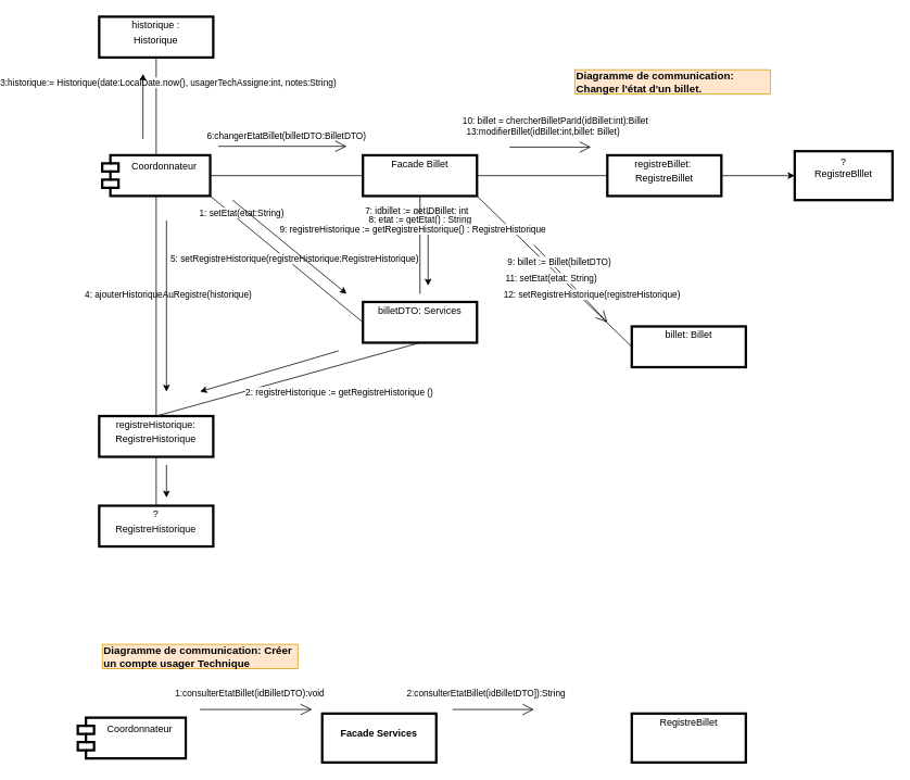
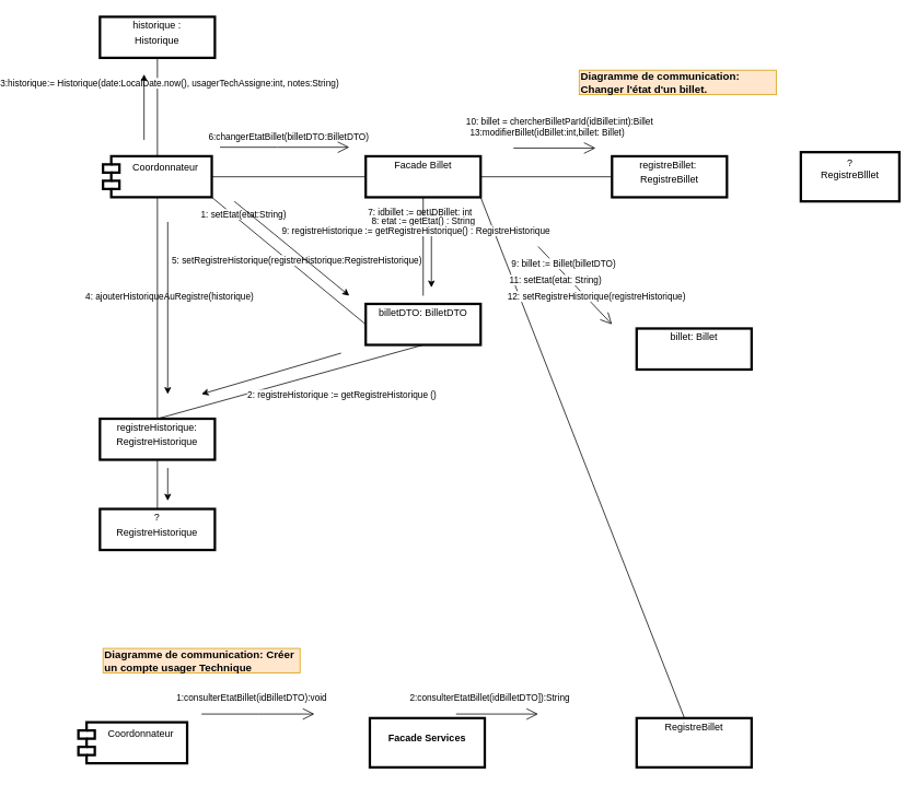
  <mxCell id="0" />
  <mxCell id="1" parent="0" />
  <mxCell id="2" value="Coordonnateur" style="shape=module;align=left;spacingLeft=20;align=center;verticalAlign=top;strokeWidth=3;" parent="1" vertex="1"><mxGeometry x="50" y="190" width="132.49" height="50" as="geometry" /></mxCell>
  <mxCell id="3" value="&lt;p style=&quot;margin:0px;margin-top:4px;text-align:center;&quot;&gt;&lt;span style=&quot;background-color: initial;&quot;&gt;Facade Billet&lt;/span&gt;&lt;br&gt;&lt;/p&gt;" style="verticalAlign=top;align=left;overflow=fill;fontSize=12;fontFamily=Helvetica;html=1;strokeWidth=3;" parent="1" vertex="1"><mxGeometry x="370" y="190" width="140" height="50" as="geometry" /></mxCell>
  <mxCell id="4" value="6:changerEtatBillet(billetDTO:BilletDTO)" style="edgeLabel;html=1;align=center;verticalAlign=middle;resizable=0;points=[];" parent="1" connectable="0" vertex="1"><mxGeometry x="290" y="170" as="geometry"><mxPoint x="-15" y="-5" as="offset" /></mxGeometry></mxCell>
  <mxCell id="5" value="" style="endArrow=open;endFill=1;endSize=12;html=1;rounded=0;" parent="1" edge="1"><mxGeometry width="160" relative="1" as="geometry"><mxPoint x="192.49" y="179" as="sourcePoint" /><mxPoint x="350" y="179" as="targetPoint" /><Array as="points"><mxPoint x="262.49" y="179" /></Array></mxGeometry></mxCell>
- <mxCell id="6" value="" style="edgeStyle=none;rounded=0;orthogonalLoop=1;jettySize=auto;html=1;" edge="1" parent="1" source="7" target="52"><mxGeometry relative="1" as="geometry" /></mxCell>
  <mxCell id="7" value="&lt;p style=&quot;margin:0px;margin-top:4px;text-align:center;&quot;&gt;registreBillet:&amp;nbsp;&lt;/p&gt;&lt;p style=&quot;margin:0px;margin-top:4px;text-align:center;&quot;&gt;RegistreBillet&lt;/p&gt;&lt;p style=&quot;margin:0px;margin-top:4px;text-align:center;&quot;&gt;&lt;br&gt;&lt;/p&gt;" style="verticalAlign=top;align=left;overflow=fill;fontSize=12;fontFamily=Helvetica;html=1;strokeWidth=3;" parent="1" vertex="1"><mxGeometry x="670" y="190" width="140" height="50" as="geometry" /></mxCell>
  <mxCell id="8" value="" style="endArrow=open;endFill=1;endSize=12;html=1;rounded=0;" parent="1" edge="1"><mxGeometry width="160" relative="1" as="geometry"><mxPoint x="550" y="180" as="sourcePoint" /><mxPoint x="650" y="180" as="targetPoint" /><Array as="points" /></mxGeometry></mxCell>
  <mxCell id="9" value="13:modifierBillet(idBillet:int,billet: Billet)" style="edgeLabel;html=1;align=center;verticalAlign=middle;resizable=0;points=[];" parent="8" vertex="1" connectable="0"><mxGeometry x="-0.2" y="2" relative="1" as="geometry"><mxPoint y="-18" as="offset" /></mxGeometry></mxCell>
  <mxCell id="10" value="Coordonnateur" style="shape=module;align=left;spacingLeft=20;align=center;verticalAlign=top;strokeWidth=3;" parent="1" vertex="1"><mxGeometry x="20" y="880" width="132.49" height="50" as="geometry" /></mxCell>
- <mxCell id="11" value="&lt;p style=&quot;margin:0px;margin-top:4px;text-align:center;&quot;&gt;&lt;br&gt;&lt;b&gt;Facade Services&lt;/b&gt;&lt;/p&gt;" style="verticalAlign=top;align=left;overflow=fill;fontSize=12;fontFamily=Helvetica;html=1;strokeWidth=3;" parent="1" vertex="1"><mxGeometry x="320" y="875" width="140" height="60" as="geometry" /></mxCell>
+ <mxCell id="11" value="&lt;p style=&quot;margin:0px;margin-top:4px;text-align:center;&quot;&gt;&lt;br&gt;&lt;b&gt;Facade Services&lt;/b&gt;&lt;/p&gt;" style="verticalAlign=top;align=left;overflow=fill;fontSize=12;fontFamily=Helvetica;html=1;strokeWidth=3;" parent="1" vertex="1"><mxGeometry x="375" y="875" width="140" height="60" as="geometry" /></mxCell>
  <mxCell id="12" value="1:consulterEtatBillet(idBilletDTO):void" style="edgeLabel;html=1;align=center;verticalAlign=middle;resizable=0;points=[];rotation=0;" parent="1" connectable="0" vertex="1"><mxGeometry x="230" y="850" as="geometry" /></mxCell>
  <mxCell id="13" value="" style="endArrow=open;endFill=1;endSize=12;html=1;rounded=0;" parent="1" edge="1"><mxGeometry width="160" relative="1" as="geometry"><mxPoint x="170" y="870" as="sourcePoint" /><mxPoint x="307.51" y="870" as="targetPoint" /><Array as="points"><mxPoint x="240" y="870" /></Array></mxGeometry></mxCell>
  <mxCell id="14" value="&lt;p style=&quot;margin:0px;margin-top:4px;text-align:center;&quot;&gt;RegistreBillet&lt;/p&gt;&lt;p style=&quot;margin:0px;margin-top:4px;text-align:center;&quot;&gt;&lt;br&gt;&lt;/p&gt;" style="verticalAlign=top;align=left;overflow=fill;fontSize=12;fontFamily=Helvetica;html=1;strokeWidth=3;" parent="1" vertex="1"><mxGeometry x="700" y="875" width="140" height="60" as="geometry" /></mxCell>
  <mxCell id="15" value="" style="endArrow=open;endFill=1;endSize=12;html=1;rounded=0;" parent="1" edge="1"><mxGeometry width="160" relative="1" as="geometry"><mxPoint x="480" y="870" as="sourcePoint" /><mxPoint x="580" y="870" as="targetPoint" /><Array as="points" /></mxGeometry></mxCell>
  <mxCell id="16" value="2:consulterEtatBillet(idBilletDTO]):String" style="edgeLabel;html=1;align=center;verticalAlign=middle;resizable=0;points=[];" parent="15" vertex="1" connectable="0"><mxGeometry x="-0.2" y="2" relative="1" as="geometry"><mxPoint y="-18" as="offset" /></mxGeometry></mxCell>
  <mxCell id="17" value="&lt;b&gt;&lt;font style=&quot;font-size: 13px;&quot;&gt;Diagramme de communication: Créer un compte usager Technique&lt;/font&gt;&lt;/b&gt;" style="text;html=1;strokeColor=#d79b00;fillColor=#ffe6cc;align=left;verticalAlign=middle;whiteSpace=wrap;rounded=0;" parent="1" vertex="1"><mxGeometry x="50" y="790" width="240" height="30" as="geometry" /></mxCell>
  <mxCell id="18" value="&lt;b&gt;&lt;font style=&quot;font-size: 13px;&quot;&gt;Diagramme de communication: Changer l'état d'un billet.&lt;/font&gt;&lt;/b&gt;" style="text;html=1;strokeColor=#d79b00;fillColor=#ffe6cc;align=left;verticalAlign=middle;whiteSpace=wrap;rounded=0;" parent="1" vertex="1"><mxGeometry x="630" y="85" width="240" height="30" as="geometry" /></mxCell>
  <mxCell id="19" value="" style="endArrow=none;html=1;rounded=0;exitX=1;exitY=0.5;exitDx=0;exitDy=0;" edge="1" parent="1" source="2" target="3"><mxGeometry width="50" height="50" relative="1" as="geometry"><mxPoint x="235" y="230" as="sourcePoint" /><mxPoint x="285" y="180" as="targetPoint" /></mxGeometry></mxCell>
  <mxCell id="20" value="" style="endArrow=none;html=1;rounded=0;entryX=0;entryY=0.5;entryDx=0;entryDy=0;exitX=1;exitY=0.5;exitDx=0;exitDy=0;" edge="1" parent="1" source="3" target="7"><mxGeometry width="50" height="50" relative="1" as="geometry"><mxPoint x="460" y="240" as="sourcePoint" /><mxPoint x="510" y="190" as="targetPoint" /></mxGeometry></mxCell>
  <mxCell id="21" value="10: billet = chercherBilletParId(idBillet:int):Billet" style="edgeLabel;html=1;align=center;verticalAlign=middle;resizable=0;points=[];" vertex="1" connectable="0" parent="1"><mxGeometry x="460" y="140" as="geometry"><mxPoint x="145" y="7" as="offset" /></mxGeometry></mxCell>
  <mxCell id="22" value="" style="edgeStyle=none;rounded=0;orthogonalLoop=1;jettySize=auto;html=1;" edge="1" parent="1"><mxGeometry relative="1" as="geometry"><mxPoint x="128.82" y="570" as="sourcePoint" /><mxPoint x="128.82" y="610" as="targetPoint" /></mxGeometry></mxCell>
  <mxCell id="23" value="&lt;p style=&quot;margin:0px;margin-top:4px;text-align:center;&quot;&gt;&lt;span style=&quot;background-color: initial;&quot;&gt;registreHistorique:&lt;/span&gt;&lt;/p&gt;&lt;p style=&quot;margin:0px;margin-top:4px;text-align:center;&quot;&gt;&lt;span style=&quot;background-color: initial;&quot;&gt;RegistreHistorique&lt;/span&gt;&lt;/p&gt;" style="verticalAlign=top;align=left;overflow=fill;fontSize=12;fontFamily=Helvetica;html=1;strokeWidth=3;" vertex="1" parent="1"><mxGeometry x="46.25" y="510" width="140" height="50" as="geometry" /></mxCell>
  <mxCell id="24" value="&lt;p style=&quot;margin:0px;margin-top:4px;text-align:center;&quot;&gt;&lt;span style=&quot;background-color: initial;&quot;&gt;historique :&lt;/span&gt;&lt;/p&gt;&lt;p style=&quot;margin:0px;margin-top:4px;text-align:center;&quot;&gt;&lt;span style=&quot;background-color: initial;&quot;&gt;Historique&lt;/span&gt;&lt;br&gt;&lt;/p&gt;" style="verticalAlign=top;align=left;overflow=fill;fontSize=12;fontFamily=Helvetica;html=1;strokeWidth=3;" vertex="1" parent="1"><mxGeometry x="46.25" y="20" width="140" height="50" as="geometry" /></mxCell>
  <mxCell id="25" value="" style="endArrow=none;html=1;rounded=0;" edge="1" parent="1" source="24" target="2"><mxGeometry width="50" height="50" relative="1" as="geometry"><mxPoint x="430" y="260" as="sourcePoint" /><mxPoint x="480" y="210" as="targetPoint" /></mxGeometry></mxCell>
  <mxCell id="26" value="" style="endArrow=none;html=1;rounded=0;exitX=0.5;exitY=1;exitDx=0;exitDy=0;entryX=0.5;entryY=0;entryDx=0;entryDy=0;" edge="1" parent="1" source="27" target="23"><mxGeometry width="50" height="50" relative="1" as="geometry"><mxPoint x="430" y="260" as="sourcePoint" /><mxPoint x="480" y="210" as="targetPoint" /></mxGeometry></mxCell>
- <mxCell id="27" value="&lt;p style=&quot;margin:0px;margin-top:4px;text-align:center;&quot;&gt;&lt;span style=&quot;background-color: initial;&quot;&gt;billetDTO: Services&lt;/span&gt;&lt;br&gt;&lt;/p&gt;" style="verticalAlign=top;align=left;overflow=fill;fontSize=12;fontFamily=Helvetica;html=1;strokeWidth=3;" vertex="1" parent="1"><mxGeometry x="370" y="370" width="140" height="50" as="geometry" /></mxCell>
+ <mxCell id="27" value="&lt;p style=&quot;margin:0px;margin-top:4px;text-align:center;&quot;&gt;&lt;span style=&quot;background-color: initial;&quot;&gt;billetDTO: BilletDTO&lt;/span&gt;&lt;br&gt;&lt;/p&gt;" style="verticalAlign=top;align=left;overflow=fill;fontSize=12;fontFamily=Helvetica;html=1;strokeWidth=3;" vertex="1" parent="1"><mxGeometry x="370" y="370" width="140" height="50" as="geometry" /></mxCell>
  <mxCell id="28" value="" style="endArrow=none;html=1;rounded=0;exitX=1;exitY=1;exitDx=0;exitDy=0;entryX=0;entryY=0.5;entryDx=0;entryDy=0;" edge="1" parent="1" source="2" target="27"><mxGeometry width="50" height="50" relative="1" as="geometry"><mxPoint x="430" y="260" as="sourcePoint" /><mxPoint x="480" y="210" as="targetPoint" /></mxGeometry></mxCell>
  <mxCell id="29" value="1: setEtat(etat:String)" style="edgeLabel;html=1;align=center;verticalAlign=middle;resizable=0;points=[];" connectable="0" vertex="1" parent="1"><mxGeometry x="220" y="260" as="geometry" /></mxCell>
  <mxCell id="30" value="2: registreHistorique := getRegistreHistorique ()" style="edgeLabel;html=1;align=center;verticalAlign=middle;resizable=0;points=[];" connectable="0" vertex="1" parent="1"><mxGeometry x="340" y="480" as="geometry" /></mxCell>
  <mxCell id="31" value="3:historique:= Historique(date:LocalDate.now(), usagerTechAssigne:int, notes:String)" style="edgeLabel;html=1;align=center;verticalAlign=middle;resizable=0;points=[];" connectable="0" vertex="1" parent="1"><mxGeometry x="130" y="100" as="geometry" /></mxCell>
  <mxCell id="32" value="4: ajouterHistoriqueAuRegistre(historique)" style="edgeLabel;html=1;align=center;verticalAlign=middle;resizable=0;points=[];" connectable="0" vertex="1" parent="1"><mxGeometry x="130" y="360" as="geometry" /></mxCell>
  <mxCell id="33" value="5: setRegistreHistorique(registreHistorique:RegistreHistorique)" style="edgeLabel;html=1;align=center;verticalAlign=middle;resizable=0;points=[];" connectable="0" vertex="1" parent="1"><mxGeometry x="350" y="350" as="geometry"><mxPoint x="-65" y="-34" as="offset" /></mxGeometry></mxCell>
  <mxCell id="34" value="&lt;p style=&quot;margin:0px;margin-top:4px;text-align:center;&quot;&gt;&lt;span style=&quot;background-color: initial;&quot;&gt;billet: Billet&lt;/span&gt;&lt;br&gt;&lt;/p&gt;" style="verticalAlign=top;align=left;overflow=fill;fontSize=12;fontFamily=Helvetica;html=1;strokeWidth=3;" vertex="1" parent="1"><mxGeometry x="700" y="400" width="140" height="50" as="geometry" /></mxCell>
  <mxCell id="35" value="" style="endArrow=classic;html=1;rounded=0;" edge="1" parent="1"><mxGeometry width="50" height="50" relative="1" as="geometry"><mxPoint x="210" y="245" as="sourcePoint" /><mxPoint x="350" y="360" as="targetPoint" /></mxGeometry></mxCell>
  <mxCell id="36" value="" style="endArrow=classic;html=1;rounded=0;" edge="1" parent="1"><mxGeometry width="50" height="50" relative="1" as="geometry"><mxPoint x="100" y="170" as="sourcePoint" /><mxPoint x="100" y="90" as="targetPoint" /></mxGeometry></mxCell>
- <mxCell id="37" value="" style="endArrow=none;html=1;rounded=0;entryX=0;entryY=0.5;entryDx=0;entryDy=0;exitX=1;exitY=1;exitDx=0;exitDy=0;" edge="1" parent="1" source="3" target="34"><mxGeometry width="50" height="50" relative="1" as="geometry"><mxPoint x="600" y="280" as="sourcePoint" /><mxPoint x="760" y="280" as="targetPoint" /></mxGeometry></mxCell>
+ <mxCell id="37" value="" style="endArrow=none;html=1;rounded=0;exitX=1;exitY=1;exitDx=0;exitDy=0;" edge="1" parent="1" source="3" target="14"><mxGeometry width="50" height="50" relative="1" as="geometry"><mxPoint x="600" y="280" as="sourcePoint" /><mxPoint x="760" y="280" as="targetPoint" /></mxGeometry></mxCell>
  <mxCell id="38" value="" style="endArrow=open;endFill=1;endSize=12;html=1;rounded=0;" edge="1" parent="1"><mxGeometry width="160" relative="1" as="geometry"><mxPoint x="580" y="300" as="sourcePoint" /><mxPoint x="670" y="395" as="targetPoint" /><Array as="points" /></mxGeometry></mxCell>
  <mxCell id="39" value="9: billet := Billet(billetDTO)" style="edgeLabel;html=1;align=center;verticalAlign=middle;resizable=0;points=[];" vertex="1" connectable="0" parent="38"><mxGeometry x="-0.2" y="2" relative="1" as="geometry"><mxPoint x="-7" y="-16" as="offset" /></mxGeometry></mxCell>
  <mxCell id="40" value="7: idbillet := getIDBillet: int" style="edgeLabel;html=1;align=center;verticalAlign=middle;resizable=0;points=[];" vertex="1" connectable="0" parent="1"><mxGeometry x="290" y="250" as="geometry"><mxPoint x="145" y="7" as="offset" /></mxGeometry></mxCell>
  <mxCell id="41" value="" style="endArrow=none;html=1;rounded=0;entryX=0.5;entryY=1;entryDx=0;entryDy=0;" edge="1" parent="1" target="3"><mxGeometry width="50" height="50" relative="1" as="geometry"><mxPoint x="440" y="360" as="sourcePoint" /><mxPoint x="390" y="180" as="targetPoint" /></mxGeometry></mxCell>
  <mxCell id="42" value="" style="endArrow=classic;html=1;rounded=0;" edge="1" parent="1"><mxGeometry width="50" height="50" relative="1" as="geometry"><mxPoint x="450" y="260" as="sourcePoint" /><mxPoint x="450" y="350" as="targetPoint" /></mxGeometry></mxCell>
  <mxCell id="43" value="" style="endArrow=none;html=1;rounded=0;entryX=0.5;entryY=1;entryDx=0;entryDy=0;" edge="1" parent="1" source="23" target="2"><mxGeometry width="50" height="50" relative="1" as="geometry"><mxPoint x="230" y="230" as="sourcePoint" /><mxPoint x="280" y="180" as="targetPoint" /></mxGeometry></mxCell>
  <mxCell id="44" value="" style="endArrow=classic;html=1;rounded=0;" edge="1" parent="1"><mxGeometry width="50" height="50" relative="1" as="geometry"><mxPoint x="340" y="430" as="sourcePoint" /><mxPoint x="170" y="480" as="targetPoint" /></mxGeometry></mxCell>
  <mxCell id="45" value="" style="endArrow=classic;html=1;rounded=0;" edge="1" parent="1"><mxGeometry width="50" height="50" relative="1" as="geometry"><mxPoint x="128.82" y="270" as="sourcePoint" /><mxPoint x="128.82" y="480" as="targetPoint" /></mxGeometry></mxCell>
  <mxCell id="46" style="edgeStyle=none;rounded=0;orthogonalLoop=1;jettySize=auto;html=1;entryX=0.5;entryY=0;entryDx=0;entryDy=0;" edge="1" parent="1" source="27" target="27"><mxGeometry relative="1" as="geometry" /></mxCell>
  <mxCell id="47" value="8: etat := getEtat() : String" style="edgeLabel;html=1;align=center;verticalAlign=middle;resizable=0;points=[];" vertex="1" connectable="0" parent="1"><mxGeometry x="440" y="270" as="geometry"><mxPoint x="-1" y="-2" as="offset" /></mxGeometry></mxCell>
  <mxCell id="48" value="9: registreHistorique := getRegistreHistorique() : RegistreHistorique" style="edgeLabel;html=1;align=center;verticalAlign=middle;resizable=0;points=[];" vertex="1" connectable="0" parent="1"><mxGeometry x="430" y="280" as="geometry" /></mxCell>
  <mxCell id="49" value="11: setEtat(etat: String)" style="edgeLabel;html=1;align=center;verticalAlign=middle;resizable=0;points=[];" vertex="1" connectable="0" parent="1"><mxGeometry x="600" y="340" as="geometry" /></mxCell>
  <mxCell id="50" value="12: setRegistreHistorique(registreHistorique)" style="edgeLabel;html=1;align=center;verticalAlign=middle;resizable=0;points=[];" vertex="1" connectable="0" parent="1"><mxGeometry x="650" y="360" as="geometry" /></mxCell>
  <mxCell id="51" value="&lt;p style=&quot;margin:0px;margin-top:4px;text-align:center;&quot;&gt;&lt;span style=&quot;background-color: initial;&quot;&gt;?&lt;/span&gt;&lt;/p&gt;&lt;p style=&quot;margin:0px;margin-top:4px;text-align:center;&quot;&gt;&lt;span style=&quot;background-color: initial;&quot;&gt;RegistreHistorique&lt;/span&gt;&lt;/p&gt;" style="verticalAlign=top;align=left;overflow=fill;fontSize=12;fontFamily=Helvetica;html=1;strokeWidth=3;" vertex="1" parent="1"><mxGeometry x="46.25" y="620" width="140" height="50" as="geometry" /></mxCell>
  <mxCell id="52" value="&lt;div style=&quot;&quot;&gt;&lt;span style=&quot;background-color: initial;&quot;&gt;?&lt;/span&gt;&lt;/div&gt;&lt;div style=&quot;&quot;&gt;&lt;span style=&quot;background-color: initial;&quot;&gt;RegistreBlllet&lt;/span&gt;&lt;/div&gt;" style="whiteSpace=wrap;html=1;align=center;verticalAlign=top;strokeWidth=3;" vertex="1" parent="1"><mxGeometry x="900" y="185" width="120" height="60" as="geometry" /></mxCell>
  <mxCell id="53" value="" style="endArrow=none;html=1;rounded=0;entryX=0.5;entryY=1;entryDx=0;entryDy=0;" edge="1" parent="1" source="51" target="23"><mxGeometry width="50" height="50" relative="1" as="geometry"><mxPoint x="240" y="290" as="sourcePoint" /><mxPoint x="290" y="240" as="targetPoint" /></mxGeometry></mxCell>
